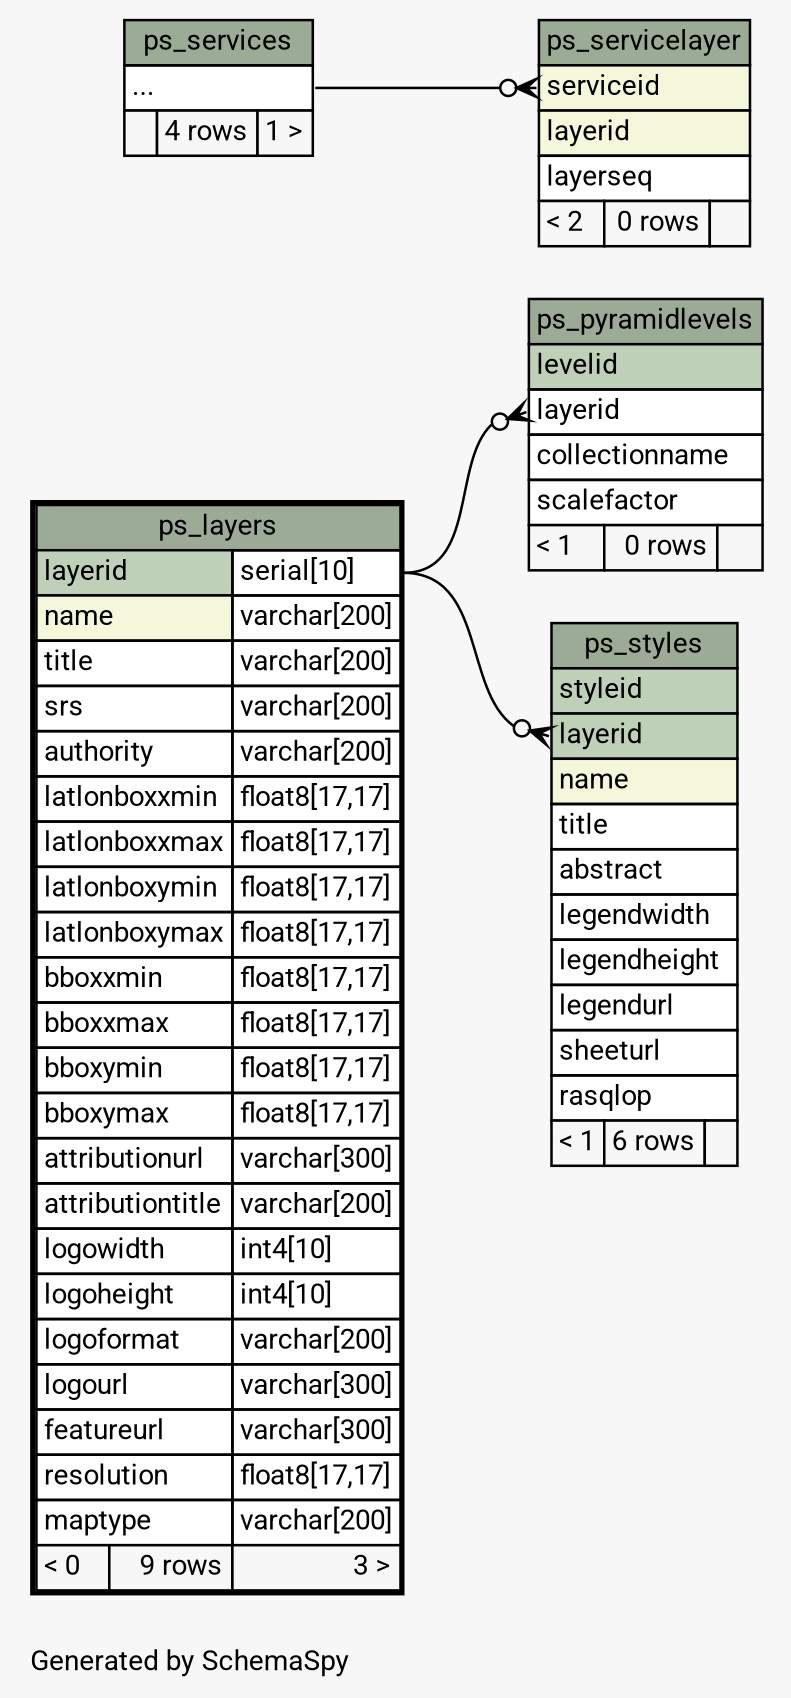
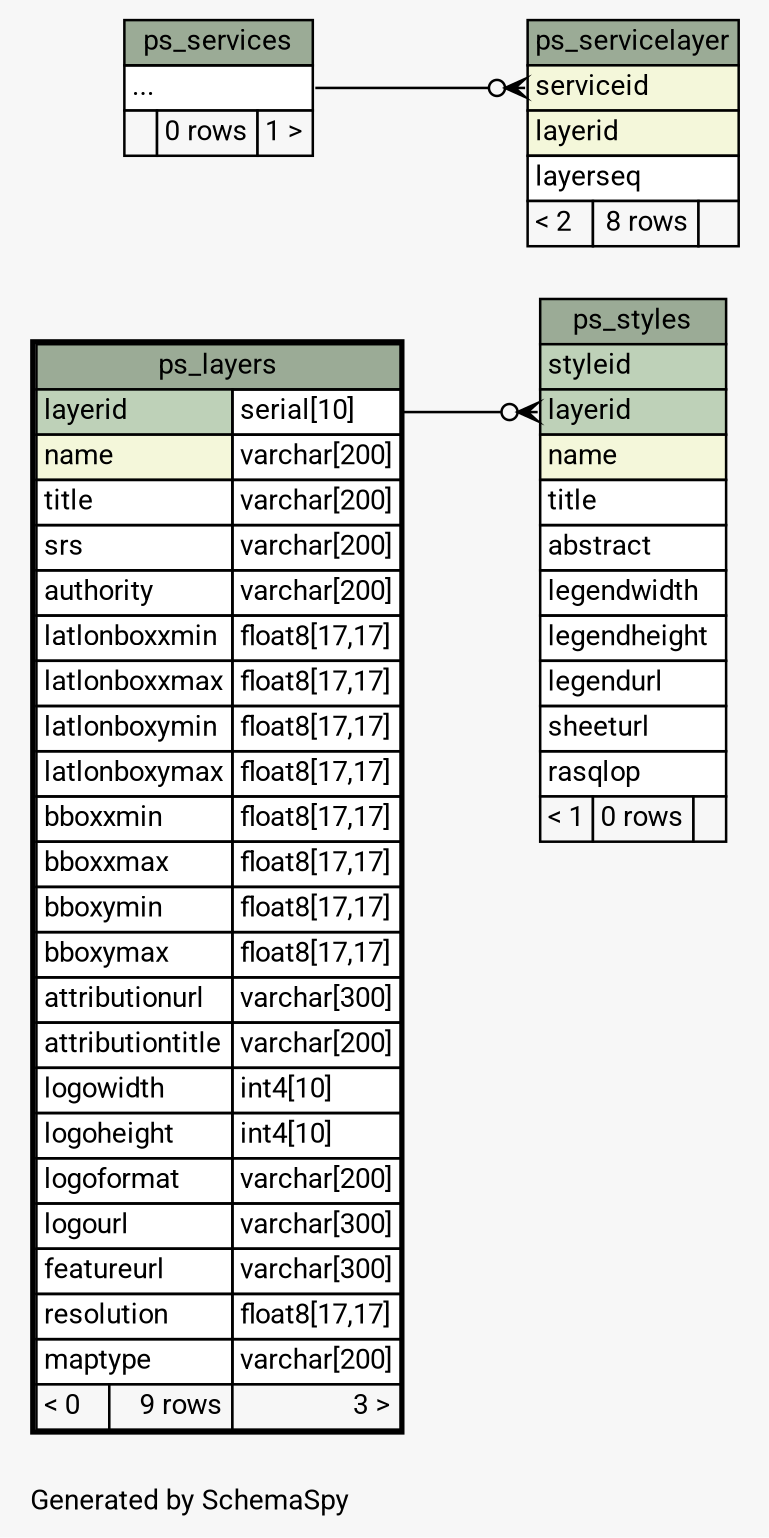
  digraph {
    bgcolor="#f7f7f7"
    fontname=Roboto
    fontsize=11
    label="\nGenerated by SchemaSpy"
    labeljust=l
    nodesep=0.18
    rankdir=RL
    ranksep=0.46
    node [fontname=Roboto fontsize=11 shape=plaintext]
    edge [arrowhead=none arrowsize=0.8 arrowtail=crowodot dir=back fontname=Roboto headport="layerid.type:e" tailport="layerid:w"]
-   n1 [label=<     <TABLE BORDER="0" CELLBORDER="1" CELLSPACING="0" BGCOLOR="#ffffff">       <TR><TD COLSPAN="3" BGCOLOR="#9bab96" ALIGN="CENTER">ps_pyramidlevels</TD></TR>       <TR><TD PORT="levelid" COLSPAN="3" BGCOLOR="#bed1b8" ALIGN="LEFT">levelid</TD></TR>       <TR><TD PORT="layerid" COLSPAN="3" ALIGN="LEFT">layerid</TD></TR>       <TR><TD PORT="collectionname" COLSPAN="3" ALIGN="LEFT">collectionname</TD></TR>       <TR><TD PORT="scalefactor" COLSPAN="3" ALIGN="LEFT">scalefactor</TD></TR>       <TR><TD ALIGN="LEFT" BGCOLOR="#f7f7f7">&lt; 1</TD><TD ALIGN="RIGHT" BGCOLOR="#f7f7f7">0 rows</TD><TD ALIGN="RIGHT" BGCOLOR="#f7f7f7">  </TD></TR>     </TABLE>>]
    n2 [label=<     <TABLE BORDER="2" CELLBORDER="1" CELLSPACING="0" BGCOLOR="#ffffff">       <TR><TD COLSPAN="3" BGCOLOR="#9bab96" ALIGN="CENTER">ps_layers</TD></TR>       <TR><TD PORT="layerid" COLSPAN="2" BGCOLOR="#bed1b8" ALIGN="LEFT">layerid</TD><TD PORT="layerid.type" ALIGN="LEFT">serial[10]</TD></TR>       <TR><TD PORT="name" COLSPAN="2" BGCOLOR="#f4f7da" ALIGN="LEFT">name</TD><TD PORT="name.type" ALIGN="LEFT">varchar[200]</TD></TR>       <TR><TD PORT="title" COLSPAN="2" ALIGN="LEFT">title</TD><TD PORT="title.type" ALIGN="LEFT">varchar[200]</TD></TR>       <TR><TD PORT="srs" COLSPAN="2" ALIGN="LEFT">srs</TD><TD PORT="srs.type" ALIGN="LEFT">varchar[200]</TD></TR>       <TR><TD PORT="authority" COLSPAN="2" ALIGN="LEFT">authority</TD><TD PORT="authority.type" ALIGN="LEFT">varchar[200]</TD></TR>       <TR><TD PORT="latlonboxxmin" COLSPAN="2" ALIGN="LEFT">latlonboxxmin</TD><TD PORT="latlonboxxmin.type" ALIGN="LEFT">float8[17,17]</TD></TR>       <TR><TD PORT="latlonboxxmax" COLSPAN="2" ALIGN="LEFT">latlonboxxmax</TD><TD PORT="latlonboxxmax.type" ALIGN="LEFT">float8[17,17]</TD></TR>       <TR><TD PORT="latlonboxymin" COLSPAN="2" ALIGN="LEFT">latlonboxymin</TD><TD PORT="latlonboxymin.type" ALIGN="LEFT">float8[17,17]</TD></TR>       <TR><TD PORT="latlonboxymax" COLSPAN="2" ALIGN="LEFT">latlonboxymax</TD><TD PORT="latlonboxymax.type" ALIGN="LEFT">float8[17,17]</TD></TR>       <TR><TD PORT="bboxxmin" COLSPAN="2" ALIGN="LEFT">bboxxmin</TD><TD PORT="bboxxmin.type" ALIGN="LEFT">float8[17,17]</TD></TR>       <TR><TD PORT="bboxxmax" COLSPAN="2" ALIGN="LEFT">bboxxmax</TD><TD PORT="bboxxmax.type" ALIGN="LEFT">float8[17,17]</TD></TR>       <TR><TD PORT="bboxymin" COLSPAN="2" ALIGN="LEFT">bboxymin</TD><TD PORT="bboxymin.type" ALIGN="LEFT">float8[17,17]</TD></TR>       <TR><TD PORT="bboxymax" COLSPAN="2" ALIGN="LEFT">bboxymax</TD><TD PORT="bboxymax.type" ALIGN="LEFT">float8[17,17]</TD></TR>       <TR><TD PORT="attributionurl" COLSPAN="2" ALIGN="LEFT">attributionurl</TD><TD PORT="attributionurl.type" ALIGN="LEFT">varchar[300]</TD></TR>       <TR><TD PORT="attributiontitle" COLSPAN="2" ALIGN="LEFT">attributiontitle</TD><TD PORT="attributiontitle.type" ALIGN="LEFT">varchar[200]</TD></TR>       <TR><TD PORT="logowidth" COLSPAN="2" ALIGN="LEFT">logowidth</TD><TD PORT="logowidth.type" ALIGN="LEFT">int4[10]</TD></TR>       <TR><TD PORT="logoheight" COLSPAN="2" ALIGN="LEFT">logoheight</TD><TD PORT="logoheight.type" ALIGN="LEFT">int4[10]</TD></TR>       <TR><TD PORT="logoformat" COLSPAN="2" ALIGN="LEFT">logoformat</TD><TD PORT="logoformat.type" ALIGN="LEFT">varchar[200]</TD></TR>       <TR><TD PORT="logourl" COLSPAN="2" ALIGN="LEFT">logourl</TD><TD PORT="logourl.type" ALIGN="LEFT">varchar[300]</TD></TR>       <TR><TD PORT="featureurl" COLSPAN="2" ALIGN="LEFT">featureurl</TD><TD PORT="featureurl.type" ALIGN="LEFT">varchar[300]</TD></TR>       <TR><TD PORT="resolution" COLSPAN="2" ALIGN="LEFT">resolution</TD><TD PORT="resolution.type" ALIGN="LEFT">float8[17,17]</TD></TR>       <TR><TD PORT="maptype" COLSPAN="2" ALIGN="LEFT">maptype</TD><TD PORT="maptype.type" ALIGN="LEFT">varchar[200]</TD></TR>       <TR><TD ALIGN="LEFT" BGCOLOR="#f7f7f7">&lt; 0</TD><TD ALIGN="RIGHT" BGCOLOR="#f7f7f7">9 rows</TD><TD ALIGN="RIGHT" BGCOLOR="#f7f7f7">3 &gt;</TD></TR>     </TABLE>>]
-   n3 [label=<     <TABLE BORDER="0" CELLBORDER="1" CELLSPACING="0" BGCOLOR="#ffffff">       <TR><TD COLSPAN="3" BGCOLOR="#9bab96" ALIGN="CENTER">ps_servicelayer</TD></TR>       <TR><TD PORT="serviceid" COLSPAN="3" BGCOLOR="#f4f7da" ALIGN="LEFT">serviceid</TD></TR>       <TR><TD PORT="layerid" COLSPAN="3" BGCOLOR="#f4f7da" ALIGN="LEFT">layerid</TD></TR>       <TR><TD PORT="layerseq" COLSPAN="3" ALIGN="LEFT">layerseq</TD></TR>       <TR><TD ALIGN="LEFT" BGCOLOR="#f7f7f7">&lt; 2</TD><TD ALIGN="RIGHT" BGCOLOR="#f7f7f7">0 rows</TD><TD ALIGN="RIGHT" BGCOLOR="#f7f7f7">  </TD></TR>     </TABLE>>]
-   n4 [label=<     <TABLE BORDER="0" CELLBORDER="1" CELLSPACING="0" BGCOLOR="#ffffff">       <TR><TD COLSPAN="3" BGCOLOR="#9bab96" ALIGN="CENTER">ps_services</TD></TR>       <TR><TD PORT="elipses" COLSPAN="3" ALIGN="LEFT">...</TD></TR>       <TR><TD ALIGN="LEFT" BGCOLOR="#f7f7f7">  </TD><TD ALIGN="RIGHT" BGCOLOR="#f7f7f7">4 rows</TD><TD ALIGN="RIGHT" BGCOLOR="#f7f7f7">1 &gt;</TD></TR>     </TABLE>>]
-   n5 [label=<     <TABLE BORDER="0" CELLBORDER="1" CELLSPACING="0" BGCOLOR="#ffffff">       <TR><TD COLSPAN="3" BGCOLOR="#9bab96" ALIGN="CENTER">ps_styles</TD></TR>       <TR><TD PORT="styleid" COLSPAN="3" BGCOLOR="#bed1b8" ALIGN="LEFT">styleid</TD></TR>       <TR><TD PORT="layerid" COLSPAN="3" BGCOLOR="#bed1b8" ALIGN="LEFT">layerid</TD></TR>       <TR><TD PORT="name" COLSPAN="3" BGCOLOR="#f4f7da" ALIGN="LEFT">name</TD></TR>       <TR><TD PORT="title" COLSPAN="3" ALIGN="LEFT">title</TD></TR>       <TR><TD PORT="abstract" COLSPAN="3" ALIGN="LEFT">abstract</TD></TR>       <TR><TD PORT="legendwidth" COLSPAN="3" ALIGN="LEFT">legendwidth</TD></TR>       <TR><TD PORT="legendheight" COLSPAN="3" ALIGN="LEFT">legendheight</TD></TR>       <TR><TD PORT="legendurl" COLSPAN="3" ALIGN="LEFT">legendurl</TD></TR>       <TR><TD PORT="sheeturl" COLSPAN="3" ALIGN="LEFT">sheeturl</TD></TR>       <TR><TD PORT="rasqlop" COLSPAN="3" ALIGN="LEFT">rasqlop</TD></TR>       <TR><TD ALIGN="LEFT" BGCOLOR="#f7f7f7">&lt; 1</TD><TD ALIGN="RIGHT" BGCOLOR="#f7f7f7">6 rows</TD><TD ALIGN="RIGHT" BGCOLOR="#f7f7f7">  </TD></TR>     </TABLE>>]
-   n1 -> n2
+   n3 [label=<     <TABLE BORDER="0" CELLBORDER="1" CELLSPACING="0" BGCOLOR="#ffffff">       <TR><TD COLSPAN="3" BGCOLOR="#9bab96" ALIGN="CENTER">ps_servicelayer</TD></TR>       <TR><TD PORT="serviceid" COLSPAN="3" BGCOLOR="#f4f7da" ALIGN="LEFT">serviceid</TD></TR>       <TR><TD PORT="layerid" COLSPAN="3" BGCOLOR="#f4f7da" ALIGN="LEFT">layerid</TD></TR>       <TR><TD PORT="layerseq" COLSPAN="3" ALIGN="LEFT">layerseq</TD></TR>       <TR><TD ALIGN="LEFT" BGCOLOR="#f7f7f7">&lt; 2</TD><TD ALIGN="RIGHT" BGCOLOR="#f7f7f7">8 rows</TD><TD ALIGN="RIGHT" BGCOLOR="#f7f7f7">  </TD></TR>     </TABLE>>]
+   n4 [label=<     <TABLE BORDER="0" CELLBORDER="1" CELLSPACING="0" BGCOLOR="#ffffff">       <TR><TD COLSPAN="3" BGCOLOR="#9bab96" ALIGN="CENTER">ps_services</TD></TR>       <TR><TD PORT="elipses" COLSPAN="3" ALIGN="LEFT">...</TD></TR>       <TR><TD ALIGN="LEFT" BGCOLOR="#f7f7f7">  </TD><TD ALIGN="RIGHT" BGCOLOR="#f7f7f7">0 rows</TD><TD ALIGN="RIGHT" BGCOLOR="#f7f7f7">1 &gt;</TD></TR>     </TABLE>>]
+   n5 [label=<     <TABLE BORDER="0" CELLBORDER="1" CELLSPACING="0" BGCOLOR="#ffffff">       <TR><TD COLSPAN="3" BGCOLOR="#9bab96" ALIGN="CENTER">ps_styles</TD></TR>       <TR><TD PORT="styleid" COLSPAN="3" BGCOLOR="#bed1b8" ALIGN="LEFT">styleid</TD></TR>       <TR><TD PORT="layerid" COLSPAN="3" BGCOLOR="#bed1b8" ALIGN="LEFT">layerid</TD></TR>       <TR><TD PORT="name" COLSPAN="3" BGCOLOR="#f4f7da" ALIGN="LEFT">name</TD></TR>       <TR><TD PORT="title" COLSPAN="3" ALIGN="LEFT">title</TD></TR>       <TR><TD PORT="abstract" COLSPAN="3" ALIGN="LEFT">abstract</TD></TR>       <TR><TD PORT="legendwidth" COLSPAN="3" ALIGN="LEFT">legendwidth</TD></TR>       <TR><TD PORT="legendheight" COLSPAN="3" ALIGN="LEFT">legendheight</TD></TR>       <TR><TD PORT="legendurl" COLSPAN="3" ALIGN="LEFT">legendurl</TD></TR>       <TR><TD PORT="sheeturl" COLSPAN="3" ALIGN="LEFT">sheeturl</TD></TR>       <TR><TD PORT="rasqlop" COLSPAN="3" ALIGN="LEFT">rasqlop</TD></TR>       <TR><TD ALIGN="LEFT" BGCOLOR="#f7f7f7">&lt; 1</TD><TD ALIGN="RIGHT" BGCOLOR="#f7f7f7">0 rows</TD><TD ALIGN="RIGHT" BGCOLOR="#f7f7f7">  </TD></TR>     </TABLE>>]
    n3 -> n4 [headport="elipses:e" tailport="serviceid:w"]
    n5 -> n2
  }
